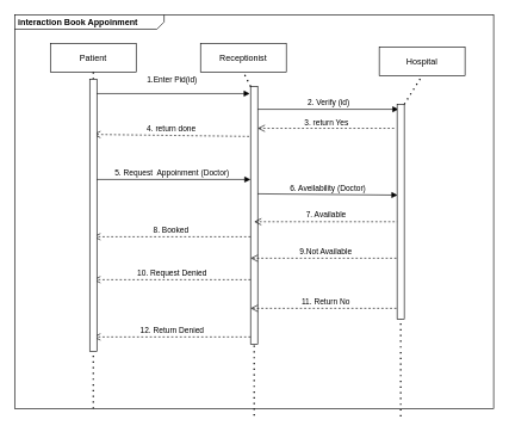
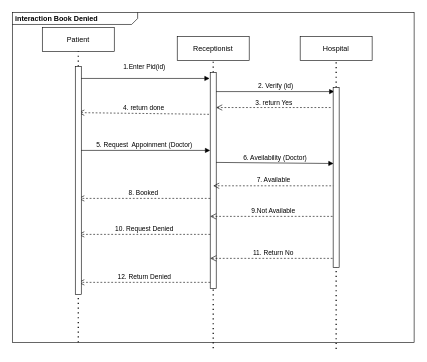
  <mxCell id="0" />
  <mxCell id="1" parent="0" />
- <mxCell id="2" value="&lt;p style=&quot;margin: 0px ; margin-top: 4px ; margin-left: 5px ; text-align: left&quot;&gt;&lt;b&gt;interaction Book Appoinment&amp;nbsp;&lt;/b&gt;&lt;/p&gt;" style="html=1;shape=mxgraph.sysml.package;overflow=fill;labelX=209.2;align=left;spacingLeft=5;verticalAlign=top;spacingTop=-3;" parent="1" vertex="1"><mxGeometry x="20" y="20" width="670" height="550" as="geometry" /></mxCell>
- <mxCell id="3" value="Patient" style="rounded=0;whiteSpace=wrap;html=1;" parent="1" vertex="1"><mxGeometry x="70" y="60" width="120" height="40" as="geometry" /></mxCell>
- <mxCell id="4" value="Hospital" style="rounded=0;whiteSpace=wrap;html=1;" parent="1" vertex="1"><mxGeometry x="530" y="65" width="120" height="40" as="geometry" /></mxCell>
- <mxCell id="5" value="Receptionist" style="rounded=0;whiteSpace=wrap;html=1;" parent="1" vertex="1"><mxGeometry x="280" y="60" width="120" height="40" as="geometry" /></mxCell>
+ <mxCell id="2" value="&lt;p style=&quot;margin: 0px ; margin-top: 4px ; margin-left: 5px ; text-align: left&quot;&gt;&lt;b&gt;interaction Book Denied&amp;nbsp;&lt;/b&gt;&lt;/p&gt;" style="html=1;shape=mxgraph.sysml.package;overflow=fill;labelX=209.2;align=left;spacingLeft=5;verticalAlign=top;spacingTop=-3;" parent="1" vertex="1"><mxGeometry x="20" y="20" width="670" height="550" as="geometry" /></mxCell>
+ <mxCell id="3" value="Patient" style="rounded=0;whiteSpace=wrap;html=1;" parent="1" vertex="1"><mxGeometry x="70" y="45" width="120" height="40" as="geometry" /></mxCell>
+ <mxCell id="4" value="Hospital" style="rounded=0;whiteSpace=wrap;html=1;" parent="1" vertex="1"><mxGeometry x="500" y="60" width="120" height="40" as="geometry" /></mxCell>
+ <mxCell id="5" value="Receptionist" style="rounded=0;whiteSpace=wrap;html=1;" parent="1" vertex="1"><mxGeometry x="295" y="60" width="120" height="40" as="geometry" /></mxCell>
  <mxCell id="6" value="" style="endArrow=none;dashed=1;html=1;dashPattern=1 3;strokeWidth=2;entryX=0.5;entryY=1;entryDx=0;entryDy=0;" parent="1" source="26" target="4" edge="1"><mxGeometry width="50" height="50" relative="1" as="geometry"><mxPoint x="560" y="265" as="sourcePoint" /><mxPoint x="480" y="210" as="targetPoint" /></mxGeometry></mxCell>
  <mxCell id="7" value="" style="endArrow=none;dashed=1;html=1;dashPattern=1 3;strokeWidth=2;entryX=0.5;entryY=1;entryDx=0;entryDy=0;" parent="1" source="11" target="5" edge="1"><mxGeometry width="50" height="50" relative="1" as="geometry"><mxPoint x="355" y="580" as="sourcePoint" /><mxPoint x="480" y="300" as="targetPoint" /></mxGeometry></mxCell>
  <mxCell id="8" value="" style="endArrow=none;dashed=1;html=1;dashPattern=1 3;strokeWidth=2;entryX=0.5;entryY=1;entryDx=0;entryDy=0;" parent="1" target="3" edge="1" source="24"><mxGeometry width="50" height="50" relative="1" as="geometry"><mxPoint x="130" y="570" as="sourcePoint" /><mxPoint x="480" y="300" as="targetPoint" /></mxGeometry></mxCell>
  <mxCell id="9" value="1.Enter Pid(id)" style="html=1;verticalAlign=bottom;endArrow=block;" parent="1" edge="1"><mxGeometry y="10" relative="1" as="geometry"><mxPoint x="130" y="130" as="sourcePoint" /><mxPoint as="offset" /><mxPoint x="349" y="130" as="targetPoint" /></mxGeometry></mxCell>
  <mxCell id="10" value="4. return done" style="html=1;verticalAlign=bottom;endArrow=open;dashed=1;endSize=8;exitX=-0.2;exitY=0.194;exitDx=0;exitDy=0;exitPerimeter=0;" parent="1" source="11" edge="1"><mxGeometry relative="1" as="geometry"><mxPoint x="130" y="187" as="targetPoint" /></mxGeometry></mxCell>
  <mxCell id="11" value="" style="html=1;points=[];perimeter=orthogonalPerimeter;" parent="1" vertex="1"><mxGeometry x="350" y="120" width="10" height="360" as="geometry" /></mxCell>
  <mxCell id="12" value="" style="endArrow=none;dashed=1;html=1;dashPattern=1 3;strokeWidth=2;entryX=0.5;entryY=1;entryDx=0;entryDy=0;" parent="1" target="11" edge="1"><mxGeometry width="50" height="50" relative="1" as="geometry"><mxPoint x="355" y="580" as="sourcePoint" /><mxPoint x="355" as="targetPoint" y="110" /></mxGeometry></mxCell>
  <mxCell id="13" value="2. Verify (id)" style="html=1;verticalAlign=bottom;endArrow=block;entryX=0.2;entryY=0.023;entryDx=0;entryDy=0;entryPerimeter=0;" parent="1" source="11" target="26" edge="1"><mxGeometry relative="1" as="geometry"><mxPoint x="490" y="-13.44" as="sourcePoint" /><mxPoint x="550.8" y="150" as="targetPoint" /></mxGeometry></mxCell>
  <mxCell id="14" value="3. return Yes" style="html=1;verticalAlign=bottom;endArrow=open;dashed=1;endSize=8;exitX=0;exitY=0.95;" parent="1" target="11" edge="1"><mxGeometry relative="1" as="geometry"><mxPoint x="490.8" y="50" as="targetPoint" /><mxPoint x="550.8" y="178.5" as="sourcePoint" /></mxGeometry></mxCell>
  <mxCell id="15" value="" style="endArrow=none;dashed=1;html=1;dashPattern=1 3;strokeWidth=2;entryX=0.5;entryY=1;entryDx=0;entryDy=0;" parent="1" edge="1"><mxGeometry width="50" height="50" relative="1" as="geometry"><mxPoint x="560" y="581" as="sourcePoint" /><mxPoint x="560" y="310" as="targetPoint" /></mxGeometry></mxCell>
  <mxCell id="16" value="7. Available&amp;nbsp;" style="html=1;verticalAlign=bottom;endArrow=open;dashed=1;endSize=8;exitX=0.26;exitY=0.978;exitDx=0;exitDy=0;exitPerimeter=0;" parent="1" edge="1"><mxGeometry relative="1" as="geometry"><mxPoint x="557.6" y="309.01" as="sourcePoint" /><mxPoint x="355" y="309" as="targetPoint" /></mxGeometry></mxCell>
  <mxCell id="17" value="8. Booked&amp;nbsp;" style="html=1;verticalAlign=bottom;endArrow=open;dashed=1;endSize=8;" parent="1" edge="1"><mxGeometry relative="1" as="geometry"><mxPoint x="350" y="330" as="sourcePoint" /><mxPoint x="130" y="330" as="targetPoint" /></mxGeometry></mxCell>
  <mxCell id="18" value="9.Not Available" style="html=1;verticalAlign=bottom;endArrow=open;dashed=1;endSize=8;" parent="1" edge="1"><mxGeometry relative="1" as="geometry"><mxPoint x="560" y="360" as="sourcePoint" /><mxPoint x="350" y="360" as="targetPoint" /></mxGeometry></mxCell>
  <mxCell id="19" value="10. Request Denied" style="html=1;verticalAlign=bottom;endArrow=open;dashed=1;endSize=8;" parent="1" edge="1"><mxGeometry relative="1" as="geometry"><mxPoint x="350" y="390" as="sourcePoint" /><mxPoint x="130" y="390" as="targetPoint" /></mxGeometry></mxCell>
  <mxCell id="20" value="11. Return No" style="html=1;verticalAlign=bottom;endArrow=open;dashed=1;endSize=8;" parent="1" edge="1"><mxGeometry relative="1" as="geometry"><mxPoint x="560" y="430" as="sourcePoint" /><mxPoint x="350" y="430" as="targetPoint" /></mxGeometry></mxCell>
  <mxCell id="21" value="12. Return Denied" style="html=1;verticalAlign=bottom;endArrow=open;dashed=1;endSize=8;" parent="1" edge="1"><mxGeometry relative="1" as="geometry"><mxPoint x="350" y="470" as="sourcePoint" /><mxPoint x="130" y="470" as="targetPoint" /></mxGeometry></mxCell>
  <mxCell id="22" value="5. Request&amp;nbsp; Appoinment (Doctor)" style="html=1;verticalAlign=bottom;endArrow=block;" parent="1" edge="1"><mxGeometry width="80" relative="1" as="geometry"><mxPoint x="130" y="250" as="sourcePoint" /><mxPoint x="350" y="250" as="targetPoint" /></mxGeometry></mxCell>
  <mxCell id="23" value="6. Aveilability (Doctor)" style="html=1;verticalAlign=bottom;endArrow=block;entryX=0.067;entryY=0.152;entryDx=0;entryDy=0;entryPerimeter=0;" parent="1" edge="1"><mxGeometry width="80" relative="1" as="geometry"><mxPoint x="360" y="270" as="sourcePoint" /><mxPoint x="555.67" y="271.84" as="targetPoint" /></mxGeometry></mxCell>
  <mxCell id="24" value="" style="html=1;points=[];perimeter=orthogonalPerimeter;" vertex="1" parent="1"><mxGeometry x="125" width="10" height="380" as="geometry" y="110" /></mxCell>
  <mxCell id="25" value="" style="endArrow=none;dashed=1;html=1;dashPattern=1 3;strokeWidth=2;entryX=0.5;entryY=1;entryDx=0;entryDy=0;" edge="1" parent="1" target="24"><mxGeometry width="50" height="50" relative="1" as="geometry"><mxPoint x="130" y="570" as="sourcePoint" /><mxPoint x="130" y="100" as="targetPoint" /></mxGeometry></mxCell>
  <mxCell id="26" value="" style="html=1;points=[];perimeter=orthogonalPerimeter;" vertex="1" parent="1"><mxGeometry x="555" y="145" width="10" height="300" as="geometry" /></mxCell>
